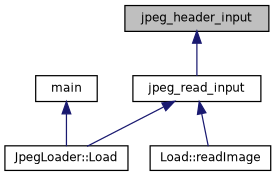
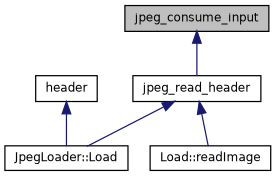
  digraph {
    rankdir=TB
    node [color=black fontname=Helvetica fontsize=10 shape=record]
    edge [color=midnightblue dir=back fontname=Helvetica fontsize=10 labelfontname=Helvetica labelfontsize=10 style=solid]
-   n1 [fillcolor=grey75 fontcolor=black height=0.2 label=jpeg_header_input style=filled width=0.4]
-   n2 [height=0.2 label=jpeg_read_input width=0.4]
+   n1 [fillcolor=grey75 fontcolor=black height=0.2 label=jpeg_consume_input style=filled width=0.4]
+   n2 [height=0.2 label=jpeg_read_header width=0.4]
    n3 [height=0.2 label="JpegLoader::Load" width=0.4]
    n4 [height=0.2 label="Load::readImage" width=0.4]
-   n5 [height=0.2 label=main width=0.4]
+   n5 [height=0.2 label=header width=0.4]
    n1 -> n2
    n2 -> n3
    n2 -> n4
    n5 -> n3
  }
